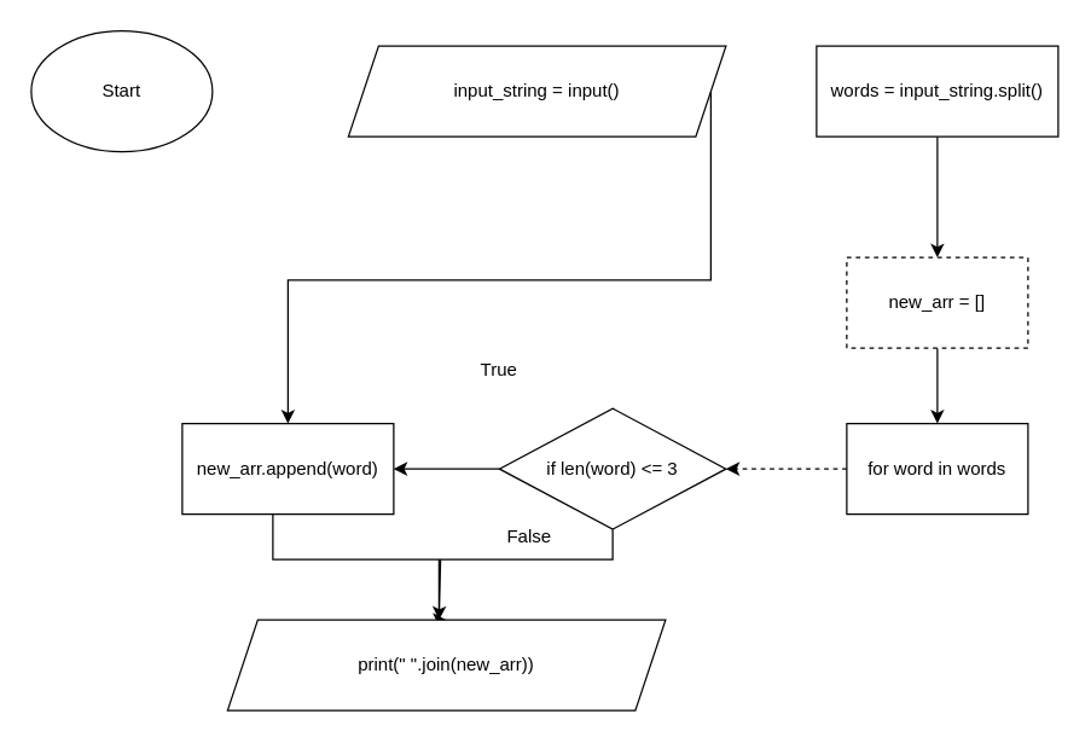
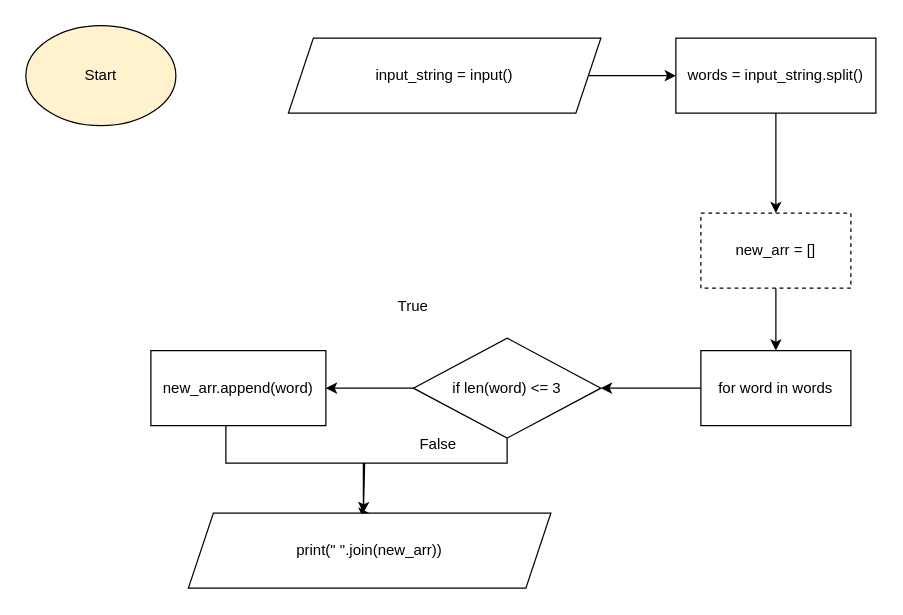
  <mxCell id="0" />
  <mxCell id="1" parent="0" />
- <mxCell id="2" value="Start" style="ellipse;whiteSpace=wrap;html=1;" vertex="1" parent="1"><mxGeometry x="20" y="20" width="120" height="80" as="geometry" /></mxCell>
- <mxCell id="3" style="edgeStyle=orthogonalEdgeStyle;rounded=0;orthogonalLoop=1;jettySize=auto;html=1;exitX=1;exitY=0.5;exitDx=0;exitDy=0;" edge="1" parent="1" source="4" target="15"><mxGeometry relative="1" as="geometry" /></mxCell>
+ <mxCell id="2" value="Start" style="ellipse;whiteSpace=wrap;html=1;fillColor=#fff2cc;" vertex="1" parent="1"><mxGeometry x="20" y="20" width="120" height="80" as="geometry" /></mxCell>
+ <mxCell id="3" style="edgeStyle=orthogonalEdgeStyle;rounded=0;orthogonalLoop=1;jettySize=auto;html=1;exitX=1;exitY=0.5;exitDx=0;exitDy=0;entryX=0;entryY=0.5;entryDx=0;entryDy=0;" edge="1" parent="1" source="4" target="6"><mxGeometry relative="1" as="geometry" /></mxCell>
  <mxCell id="4" value="input_string = input()" style="shape=parallelogram;perimeter=parallelogramPerimeter;whiteSpace=wrap;html=1;fixedSize=1;" vertex="1" parent="1"><mxGeometry x="230" y="30" width="250" height="60" as="geometry" /></mxCell>
  <mxCell id="5" value="" style="edgeStyle=orthogonalEdgeStyle;rounded=0;orthogonalLoop=1;jettySize=auto;html=1;" edge="1" parent="1" source="6" target="8"><mxGeometry relative="1" as="geometry" /></mxCell>
  <mxCell id="6" value="words = input_string.split()" style="rounded=0;whiteSpace=wrap;html=1;" vertex="1" parent="1"><mxGeometry x="540" y="30" width="160" height="60" as="geometry" /></mxCell>
  <mxCell id="7" style="edgeStyle=orthogonalEdgeStyle;rounded=0;orthogonalLoop=1;jettySize=auto;html=1;exitX=0.5;exitY=1;exitDx=0;exitDy=0;entryX=0.5;entryY=0;entryDx=0;entryDy=0;" edge="1" parent="1" source="8"><mxGeometry relative="1" as="geometry"><mxPoint x="620" y="280" as="targetPoint" /></mxGeometry></mxCell>
  <mxCell id="8" value="new_arr = []" style="whiteSpace=wrap;html=1;rounded=0;dashed=1;" vertex="1" parent="1"><mxGeometry x="560" y="170" width="120" height="60" as="geometry" /></mxCell>
- <mxCell id="9" style="edgeStyle=orthogonalEdgeStyle;rounded=0;orthogonalLoop=1;jettySize=auto;html=1;entryX=1;entryY=0.5;entryDx=0;entryDy=0;dashed=1;" edge="1" parent="1" source="10" target="13"><mxGeometry relative="1" as="geometry" /></mxCell>
+ <mxCell id="9" style="edgeStyle=orthogonalEdgeStyle;rounded=0;orthogonalLoop=1;jettySize=auto;html=1;entryX=1;entryY=0.5;entryDx=0;entryDy=0;" edge="1" parent="1" source="10" target="13"><mxGeometry relative="1" as="geometry" /></mxCell>
  <mxCell id="10" value="for word in words" style="rounded=0;whiteSpace=wrap;html=1;" vertex="1" parent="1"><mxGeometry x="560" y="280" width="120" height="60" as="geometry" /></mxCell>
  <mxCell id="11" style="edgeStyle=orthogonalEdgeStyle;rounded=0;orthogonalLoop=1;jettySize=auto;html=1;exitX=0;exitY=0.5;exitDx=0;exitDy=0;entryX=1;entryY=0.5;entryDx=0;entryDy=0;" edge="1" parent="1" source="13" target="15"><mxGeometry relative="1" as="geometry" /></mxCell>
  <mxCell id="12" style="edgeStyle=orthogonalEdgeStyle;rounded=0;orthogonalLoop=1;jettySize=auto;html=1;exitX=0.5;exitY=1;exitDx=0;exitDy=0;" edge="1" parent="1" source="13"><mxGeometry relative="1" as="geometry"><mxPoint x="290" y="410" as="targetPoint" /><Array as="points"><mxPoint x="405" y="370" /><mxPoint x="291" y="370" /></Array></mxGeometry></mxCell>
  <mxCell id="13" value="if len(word) &amp;lt;= 3" style="rhombus;whiteSpace=wrap;html=1;" vertex="1" parent="1"><mxGeometry x="330" y="270" width="150" height="80" as="geometry" /></mxCell>
  <mxCell id="14" style="edgeStyle=orthogonalEdgeStyle;rounded=0;orthogonalLoop=1;jettySize=auto;html=1;entryX=0.5;entryY=0;entryDx=0;entryDy=0;" edge="1" parent="1" source="15" target="17"><mxGeometry relative="1" as="geometry"><Array as="points"><mxPoint x="180" y="370" /><mxPoint x="290" y="370" /></Array></mxGeometry></mxCell>
  <mxCell id="15" value="new_arr.append(word)" style="rounded=0;whiteSpace=wrap;html=1;" vertex="1" parent="1"><mxGeometry x="120" y="280" width="140" height="60" as="geometry" /></mxCell>
  <mxCell id="16" value="True" style="text;html=1;align=center;verticalAlign=middle;whiteSpace=wrap;rounded=0;" vertex="1" parent="1"><mxGeometry x="300" y="230" width="60" height="30" as="geometry" /></mxCell>
  <mxCell id="17" value="print(&quot; &quot;.join(new_arr))" style="shape=parallelogram;perimeter=parallelogramPerimeter;whiteSpace=wrap;html=1;fixedSize=1;" vertex="1" parent="1"><mxGeometry x="150" y="410" width="290" height="60" as="geometry" /></mxCell>
  <mxCell id="18" value="False" style="text;html=1;align=center;verticalAlign=middle;whiteSpace=wrap;rounded=0;" vertex="1" parent="1"><mxGeometry x="320" y="340" width="60" height="30" as="geometry" /></mxCell>
